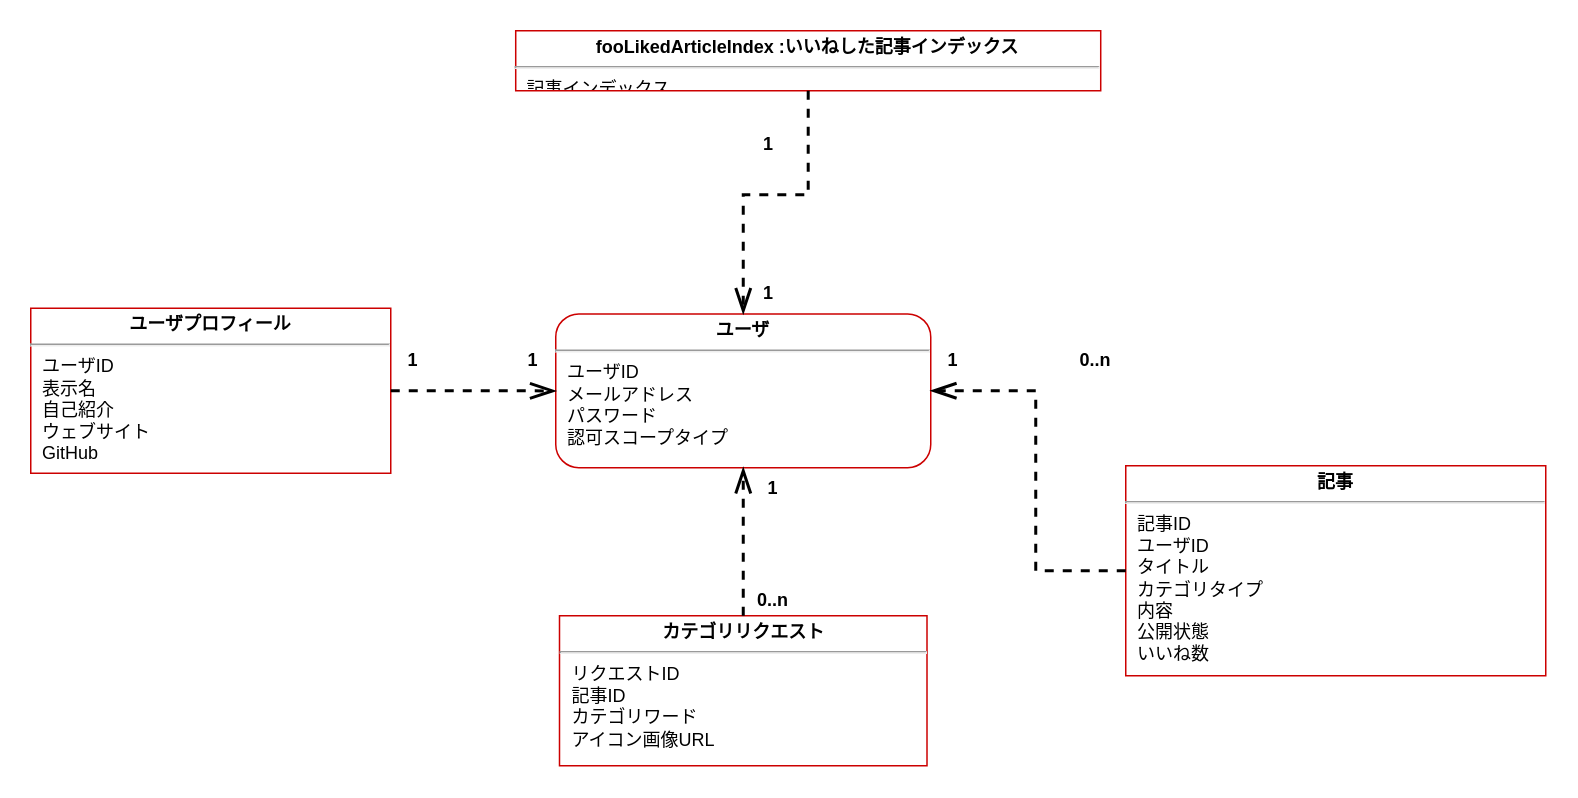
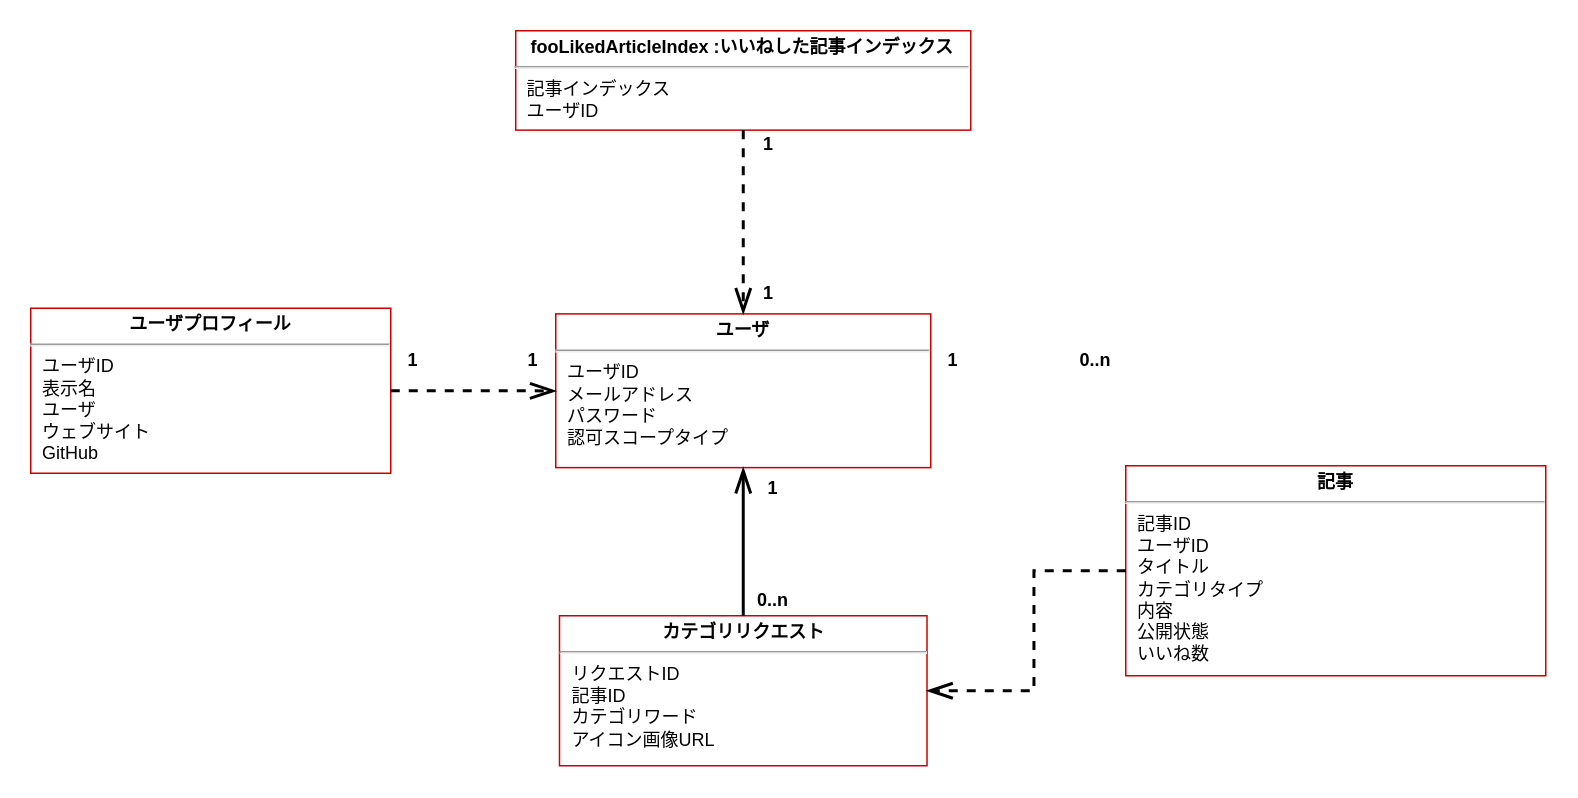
  <mxCell id="0" />
  <mxCell id="1" parent="0" />
  <mxCell id="2" value="&lt;p style=&quot;margin: 4px 0px 0px ; text-align: center&quot;&gt;&lt;b&gt;記事&lt;/b&gt;&lt;/p&gt;&lt;hr&gt;&lt;p style=&quot;margin: 0px 0px 0px 8px&quot;&gt;記事ID&lt;/p&gt;&lt;p style=&quot;margin: 0px 0px 0px 8px&quot;&gt;ユーザID&lt;/p&gt;&lt;p style=&quot;margin: 0px ; margin-left: 8px&quot;&gt;タイトル&lt;br&gt;カテゴリタイプ&lt;br&gt;内容&lt;/p&gt;&lt;p style=&quot;margin: 0px ; margin-left: 8px&quot;&gt;公開状態&lt;/p&gt;&lt;p style=&quot;margin: 0px ; margin-left: 8px&quot;&gt;いいね数&lt;/p&gt;" style="verticalAlign=top;align=left;overflow=fill;fontSize=12;fontFamily=Helvetica;html=1;strokeColor=#CC0000;" parent="1" vertex="1"><mxGeometry x="750" y="310" width="280" height="140" as="geometry" /></mxCell>
- <mxCell id="3" value="&lt;p style=&quot;margin: 4px 0px 0px ; text-align: center&quot;&gt;&lt;b&gt;ユーザ&lt;/b&gt;&lt;/p&gt;&lt;hr&gt;&lt;p style=&quot;margin: 0px ; margin-left: 8px&quot;&gt;ユーザID&lt;/p&gt;&lt;p style=&quot;margin: 0px ; margin-left: 8px&quot;&gt;メールアドレス&lt;br&gt;パスワード&lt;/p&gt;&lt;p style=&quot;margin: 0px ; margin-left: 8px&quot;&gt;認可スコープタイプ&lt;/p&gt;&lt;p style=&quot;margin: 0px ; margin-left: 8px&quot;&gt;&lt;br&gt;&lt;/p&gt;" style="verticalAlign=top;align=left;overflow=fill;fontSize=12;fontFamily=Helvetica;html=1;strokeColor=#CC0000;rounded=1;" parent="1" vertex="1"><mxGeometry x="370" y="208.75" width="250" height="102.5" as="geometry" /></mxCell>
+ <mxCell id="3" value="&lt;p style=&quot;margin: 4px 0px 0px ; text-align: center&quot;&gt;&lt;b&gt;ユーザ&lt;/b&gt;&lt;/p&gt;&lt;hr&gt;&lt;p style=&quot;margin: 0px ; margin-left: 8px&quot;&gt;ユーザID&lt;/p&gt;&lt;p style=&quot;margin: 0px ; margin-left: 8px&quot;&gt;メールアドレス&lt;br&gt;パスワード&lt;/p&gt;&lt;p style=&quot;margin: 0px ; margin-left: 8px&quot;&gt;認可スコープタイプ&lt;/p&gt;&lt;p style=&quot;margin: 0px ; margin-left: 8px&quot;&gt;&lt;br&gt;&lt;/p&gt;" style="verticalAlign=top;align=left;overflow=fill;fontSize=12;fontFamily=Helvetica;html=1;strokeColor=#CC0000;" parent="1" vertex="1"><mxGeometry x="370" y="208.75" width="250" height="102.5" as="geometry" /></mxCell>
  <mxCell id="4" value="&lt;p style=&quot;margin: 4px 0px 0px ; text-align: center&quot;&gt;&lt;b&gt;カテゴリリクエスト&lt;/b&gt;&lt;/p&gt;&lt;hr&gt;&lt;p style=&quot;margin: 0px 0px 0px 8px&quot;&gt;リクエストID&lt;/p&gt;&lt;p style=&quot;margin: 0px 0px 0px 8px&quot;&gt;記事ID&lt;/p&gt;&lt;p style=&quot;margin: 0px 0px 0px 8px&quot;&gt;カテゴリワード&lt;/p&gt;&lt;p style=&quot;margin: 0px 0px 0px 8px&quot;&gt;アイコン画像URL&lt;/p&gt;" style="verticalAlign=top;align=left;overflow=fill;fontSize=12;fontFamily=Helvetica;html=1;strokeColor=#CC0000;" parent="1" vertex="1"><mxGeometry x="372.5" y="410" width="245" height="100" as="geometry" /></mxCell>
- <mxCell id="5" value="&lt;p style=&quot;margin: 4px 0px 0px ; text-align: center&quot;&gt;&lt;b&gt;ユーザプロフィール&lt;/b&gt;&lt;/p&gt;&lt;hr&gt;&lt;p style=&quot;margin: 0px 0px 0px 8px&quot;&gt;ユーザID&lt;/p&gt;&lt;p style=&quot;margin: 0px 0px 0px 8px&quot;&gt;表示名&lt;/p&gt;&lt;p style=&quot;margin: 0px 0px 0px 8px&quot;&gt;自己紹介&lt;/p&gt;&lt;p style=&quot;margin: 0px 0px 0px 8px&quot;&gt;ウェブサイト&lt;/p&gt;&lt;p style=&quot;margin: 0px 0px 0px 8px&quot;&gt;GitHub&lt;/p&gt;&lt;p style=&quot;margin: 0px 0px 0px 8px&quot;&gt;&lt;br&gt;&lt;/p&gt;" style="verticalAlign=top;align=left;overflow=fill;fontSize=12;fontFamily=Helvetica;html=1;strokeColor=#CC0000;" parent="1" vertex="1"><mxGeometry x="20" y="205" width="240" height="110" as="geometry" /></mxCell>
- <mxCell id="6" value="&lt;p style=&quot;margin: 4px 0px 0px ; text-align: center&quot;&gt;&lt;b&gt;fooLikedArticleIndex :いいねした記事インデックス&lt;/b&gt;&lt;/p&gt;&lt;hr&gt;&lt;p style=&quot;margin: 0px 0px 0px 8px&quot;&gt;記事インデックス&lt;/p&gt;&lt;p style=&quot;margin: 0px 0px 0px 8px&quot;&gt;ユーザID&lt;/p&gt;" style="verticalAlign=top;align=left;overflow=fill;fontSize=12;fontFamily=Helvetica;html=1;strokeColor=#CC0000;" vertex="1" parent="1"><mxGeometry x="343.31" y="20" width="390" height="40" as="geometry" /></mxCell>
+ <mxCell id="5" value="&lt;p style=&quot;margin: 4px 0px 0px ; text-align: center&quot;&gt;&lt;b&gt;ユーザプロフィール&lt;/b&gt;&lt;/p&gt;&lt;hr&gt;&lt;p style=&quot;margin: 0px 0px 0px 8px&quot;&gt;ユーザID&lt;/p&gt;&lt;p style=&quot;margin: 0px 0px 0px 8px&quot;&gt;表示名&lt;/p&gt;&lt;p style=&quot;margin: 0px 0px 0px 8px&quot;&gt;ユーザ&lt;/p&gt;&lt;p style=&quot;margin: 0px 0px 0px 8px&quot;&gt;ウェブサイト&lt;/p&gt;&lt;p style=&quot;margin: 0px 0px 0px 8px&quot;&gt;GitHub&lt;/p&gt;&lt;p style=&quot;margin: 0px 0px 0px 8px&quot;&gt;&lt;br&gt;&lt;/p&gt;" style="verticalAlign=top;align=left;overflow=fill;fontSize=12;fontFamily=Helvetica;html=1;strokeColor=#CC0000;" parent="1" vertex="1"><mxGeometry x="20" y="205" width="240" height="110" as="geometry" /></mxCell>
+ <mxCell id="6" value="&lt;p style=&quot;margin: 4px 0px 0px ; text-align: center&quot;&gt;&lt;b&gt;fooLikedArticleIndex :いいねした記事インデックス&lt;/b&gt;&lt;/p&gt;&lt;hr&gt;&lt;p style=&quot;margin: 0px 0px 0px 8px&quot;&gt;記事インデックス&lt;/p&gt;&lt;p style=&quot;margin: 0px 0px 0px 8px&quot;&gt;ユーザID&lt;/p&gt;" style="verticalAlign=top;align=left;overflow=fill;fontSize=12;fontFamily=Helvetica;html=1;strokeColor=#CC0000;" vertex="1" parent="1"><mxGeometry x="343.31" y="20" width="303.38" height="66.25" as="geometry" /></mxCell>
  <mxCell id="7" value="" style="group" vertex="1" connectable="0" parent="1"><mxGeometry x="620" y="230" width="130" height="30" as="geometry" /></mxCell>
- <mxCell id="8" style="edgeStyle=orthogonalEdgeStyle;rounded=0;orthogonalLoop=1;jettySize=auto;html=1;entryX=1;entryY=0.5;entryDx=0;entryDy=0;dashed=1;endSize=13;endArrow=openThin;endFill=0;strokeWidth=2;" parent="7" source="2" target="3" edge="1"><mxGeometry relative="1" as="geometry" /></mxCell>
+ <mxCell id="8" style="edgeStyle=orthogonalEdgeStyle;rounded=0;orthogonalLoop=1;jettySize=auto;html=1;dashed=1;endSize=13;endArrow=openThin;endFill=0;strokeWidth=2;" parent="7" source="2" target="4" edge="1"><mxGeometry relative="1" as="geometry" /></mxCell>
  <mxCell id="9" value="0..n" style="text;html=1;strokeColor=none;fillColor=none;align=center;verticalAlign=middle;whiteSpace=wrap;rounded=0;fontStyle=1" vertex="1" parent="7"><mxGeometry x="90" width="40" height="20" as="geometry" /></mxCell>
  <mxCell id="10" value="1" style="text;html=1;strokeColor=none;fillColor=none;align=center;verticalAlign=middle;whiteSpace=wrap;rounded=0;fontStyle=1" vertex="1" parent="7"><mxGeometry width="30" height="20" as="geometry" /></mxCell>
  <mxCell id="11" value="" style="group" vertex="1" connectable="0" parent="1"><mxGeometry x="497" y="86.25" width="30" height="118.75" as="geometry" /></mxCell>
  <mxCell id="12" style="edgeStyle=orthogonalEdgeStyle;rounded=0;orthogonalLoop=1;jettySize=auto;html=1;entryX=0.5;entryY=0;entryDx=0;entryDy=0;dashed=1;endSize=13;endArrow=openThin;endFill=0;strokeWidth=2;exitX=0.5;exitY=1;exitDx=0;exitDy=0;" edge="1" parent="11" source="6" target="3"><mxGeometry relative="1" as="geometry"><mxPoint x="-2" as="sourcePoint" /></mxGeometry></mxCell>
  <mxCell id="13" value="1" style="text;html=1;strokeColor=none;fillColor=none;align=center;verticalAlign=middle;whiteSpace=wrap;rounded=0;fontStyle=1" vertex="1" parent="11"><mxGeometry y="98.75" width="30" height="20" as="geometry" /></mxCell>
  <mxCell id="14" value="1" style="text;html=1;strokeColor=none;fillColor=none;align=center;verticalAlign=middle;whiteSpace=wrap;rounded=0;fontStyle=1" vertex="1" parent="11"><mxGeometry width="30" height="20" as="geometry" /></mxCell>
  <mxCell id="15" value="" style="group" vertex="1" connectable="0" parent="1"><mxGeometry x="260" y="230" width="110" height="20" as="geometry" /></mxCell>
  <mxCell id="16" value="" style="edgeStyle=orthogonalEdgeStyle;rounded=0;orthogonalLoop=1;jettySize=auto;html=1;dashed=1;endArrow=openThin;endFill=0;endSize=13;strokeWidth=2;" edge="1" parent="15" source="5" target="3"><mxGeometry relative="1" as="geometry" /></mxCell>
  <mxCell id="17" value="1" style="text;html=1;strokeColor=none;fillColor=none;align=center;verticalAlign=middle;whiteSpace=wrap;rounded=0;fontStyle=1" vertex="1" parent="15"><mxGeometry x="80" width="30" height="20" as="geometry" /></mxCell>
  <mxCell id="18" value="1" style="text;html=1;strokeColor=none;fillColor=none;align=center;verticalAlign=middle;whiteSpace=wrap;rounded=0;fontStyle=1" vertex="1" parent="15"><mxGeometry width="30" height="20" as="geometry" /></mxCell>
  <mxCell id="19" value="" style="group" vertex="1" connectable="0" parent="1"><mxGeometry x="495" y="315" width="40" height="95" as="geometry" /></mxCell>
- <mxCell id="20" style="edgeStyle=orthogonalEdgeStyle;rounded=0;orthogonalLoop=1;jettySize=auto;html=1;entryX=0.5;entryY=1;entryDx=0;entryDy=0;dashed=1;endArrow=openThin;endFill=0;endSize=13;strokeWidth=2;" edge="1" parent="19" source="4" target="3"><mxGeometry relative="1" as="geometry" /></mxCell>
+ <mxCell id="20" style="edgeStyle=orthogonalEdgeStyle;rounded=0;orthogonalLoop=1;jettySize=auto;html=1;entryX=0.5;entryY=1;entryDx=0;entryDy=0;dashed=0;endArrow=openThin;endFill=0;endSize=13;strokeWidth=2;" edge="1" parent="19" source="4" target="3"><mxGeometry relative="1" as="geometry" /></mxCell>
  <mxCell id="21" value="0..n" style="text;html=1;strokeColor=none;fillColor=none;align=center;verticalAlign=middle;whiteSpace=wrap;rounded=0;fontStyle=1" vertex="1" parent="19"><mxGeometry y="75" width="40" height="20" as="geometry" /></mxCell>
  <mxCell id="22" value="1" style="text;html=1;strokeColor=none;fillColor=none;align=center;verticalAlign=middle;whiteSpace=wrap;rounded=0;fontStyle=1" vertex="1" parent="19"><mxGeometry x="5" width="30" height="20" as="geometry" /></mxCell>
